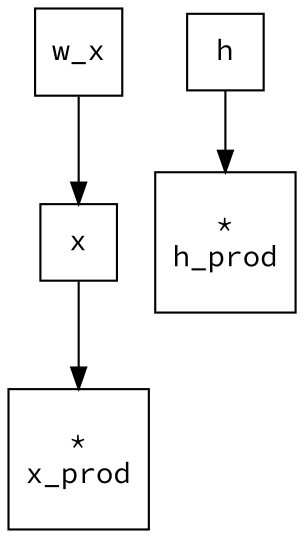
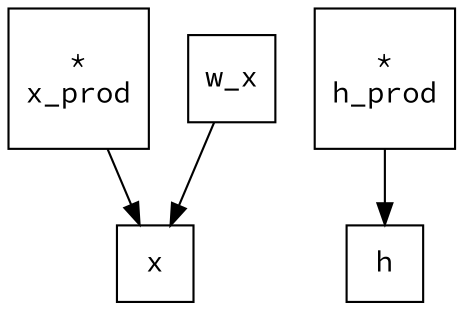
  digraph {
    fontname="Source Code Pro"
    node [fontname="Source Code Pro" shape=square]
    edge [dir=forward fontname="Source Code Pro"]
    n1 [label=x]
    n2 [label="*\nx_prod"]
    n3 [label=w_x]
    n4 [label=h]
    n5 [label="*\nh_prod"]
-   n1 -> n2
+   n2 -> n1
    n3 -> n1
-   n4 -> n5
+   n5 -> n4
  }
